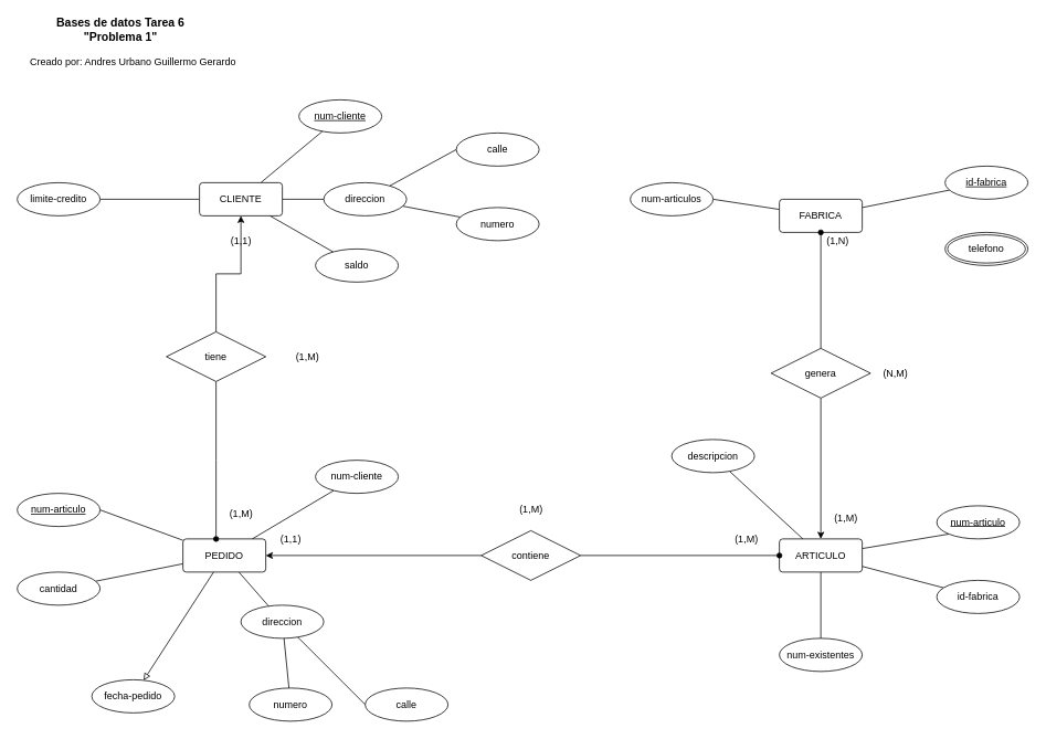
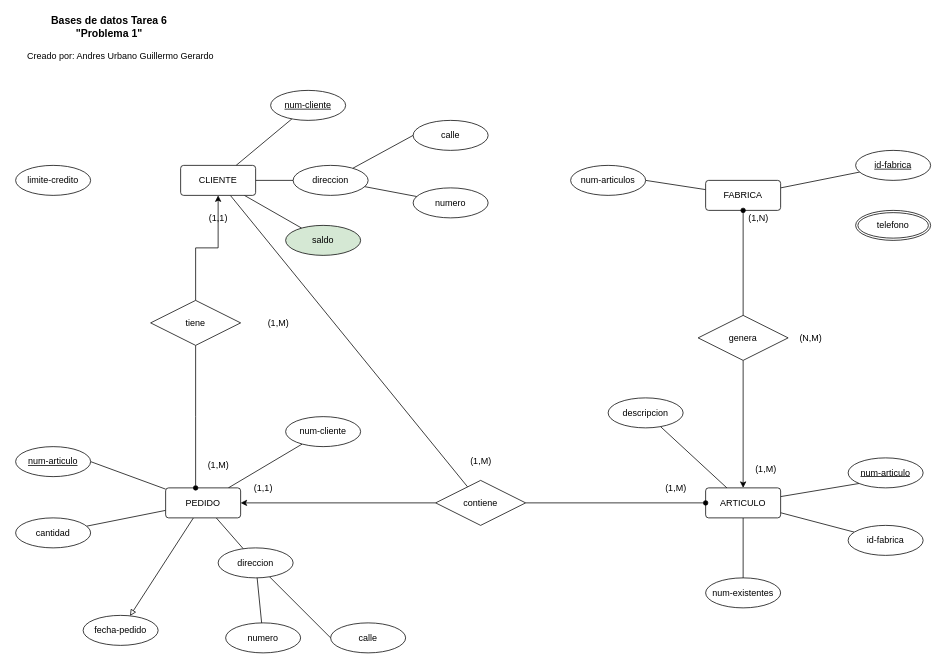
  <mxCell id="0" />
  <mxCell id="1" parent="0" />
  <mxCell id="2" style="rounded=0;orthogonalLoop=1;jettySize=auto;html=1;endArrow=none;endFill=0;" parent="1" source="6" target="18" edge="1"><mxGeometry relative="1" as="geometry" /></mxCell>
  <mxCell id="3" style="edgeStyle=none;rounded=0;orthogonalLoop=1;jettySize=auto;html=1;entryX=0;entryY=0.5;entryDx=0;entryDy=0;endArrow=none;endFill=0;" parent="1" source="6" target="21" edge="1"><mxGeometry relative="1" as="geometry" /></mxCell>
  <mxCell id="4" style="edgeStyle=none;rounded=0;orthogonalLoop=1;jettySize=auto;html=1;endArrow=none;endFill=0;" parent="1" source="6" target="24" edge="1"><mxGeometry relative="1" as="geometry" /></mxCell>
- <mxCell id="5" style="edgeStyle=none;rounded=0;orthogonalLoop=1;jettySize=auto;html=1;endArrow=none;endFill=0;" parent="1" source="6" target="25" edge="1"><mxGeometry relative="1" as="geometry" /></mxCell>
+ <mxCell id="5" style="edgeStyle=none;rounded=0;orthogonalLoop=1;jettySize=auto;html=1;endArrow=none;endFill=0;" parent="1" source="6" target="55" edge="1"><mxGeometry relative="1" as="geometry" /></mxCell>
  <mxCell id="6" value="CLIENTE" style="rounded=1;arcSize=10;whiteSpace=wrap;html=1;align=center;" parent="1" vertex="1"><mxGeometry x="240" y="220" width="100" height="40" as="geometry" /></mxCell>
  <mxCell id="7" style="edgeStyle=none;rounded=0;orthogonalLoop=1;jettySize=auto;html=1;entryX=0;entryY=1;entryDx=0;entryDy=0;endArrow=none;endFill=0;" parent="1" source="11" target="26" edge="1"><mxGeometry relative="1" as="geometry" /></mxCell>
  <mxCell id="8" style="edgeStyle=none;rounded=0;orthogonalLoop=1;jettySize=auto;html=1;endArrow=none;endFill=0;" parent="1" source="11" target="27" edge="1"><mxGeometry relative="1" as="geometry" /></mxCell>
  <mxCell id="9" style="edgeStyle=none;rounded=0;orthogonalLoop=1;jettySize=auto;html=1;endArrow=none;endFill=0;" parent="1" source="11" target="28" edge="1"><mxGeometry relative="1" as="geometry" /></mxCell>
  <mxCell id="10" style="edgeStyle=none;rounded=0;orthogonalLoop=1;jettySize=auto;html=1;endArrow=none;endFill=0;" parent="1" source="11" target="29" edge="1"><mxGeometry relative="1" as="geometry" /></mxCell>
  <mxCell id="11" value="ARTICULO" style="rounded=1;arcSize=10;whiteSpace=wrap;html=1;align=center;" parent="1" vertex="1"><mxGeometry x="940" y="650" width="100" height="40" as="geometry" /></mxCell>
  <mxCell id="12" style="edgeStyle=none;rounded=0;orthogonalLoop=1;jettySize=auto;html=1;endArrow=none;endFill=0;" parent="1" source="17" target="30" edge="1"><mxGeometry relative="1" as="geometry" /></mxCell>
  <mxCell id="13" style="edgeStyle=none;rounded=0;orthogonalLoop=1;jettySize=auto;html=1;endArrow=none;endFill=0;" parent="1" source="17" target="33" edge="1"><mxGeometry relative="1" as="geometry" /></mxCell>
  <mxCell id="14" style="edgeStyle=none;rounded=0;orthogonalLoop=1;jettySize=auto;html=1;endArrow=block;endFill=0;" parent="1" source="17" target="36" edge="1"><mxGeometry relative="1" as="geometry" /></mxCell>
  <mxCell id="15" style="edgeStyle=none;rounded=0;orthogonalLoop=1;jettySize=auto;html=1;entryX=1;entryY=0.5;entryDx=0;entryDy=0;endArrow=none;endFill=0;" parent="1" source="17" target="37" edge="1"><mxGeometry relative="1" as="geometry" /></mxCell>
  <mxCell id="16" style="edgeStyle=none;rounded=0;orthogonalLoop=1;jettySize=auto;html=1;endArrow=none;endFill=0;" parent="1" source="17" target="38" edge="1"><mxGeometry relative="1" as="geometry" /></mxCell>
  <mxCell id="17" value="PEDIDO" style="rounded=1;arcSize=10;whiteSpace=wrap;html=1;align=center;" parent="1" vertex="1"><mxGeometry x="220" y="650" width="100" height="40" as="geometry" /></mxCell>
  <mxCell id="18" value="num-cliente" style="ellipse;whiteSpace=wrap;html=1;align=center;fontStyle=4;" parent="1" vertex="1"><mxGeometry x="360" y="120" width="100" height="40" as="geometry" /></mxCell>
  <mxCell id="19" style="edgeStyle=none;rounded=0;orthogonalLoop=1;jettySize=auto;html=1;entryX=0;entryY=0.5;entryDx=0;entryDy=0;endArrow=none;endFill=0;" parent="1" source="21" target="22" edge="1"><mxGeometry relative="1" as="geometry" /></mxCell>
  <mxCell id="20" style="edgeStyle=none;rounded=0;orthogonalLoop=1;jettySize=auto;html=1;endArrow=none;endFill=0;" parent="1" source="21" target="23" edge="1"><mxGeometry relative="1" as="geometry" /></mxCell>
  <mxCell id="21" value="direccion" style="ellipse;whiteSpace=wrap;html=1;align=center;" parent="1" vertex="1"><mxGeometry x="390" y="220" width="100" height="40" as="geometry" /></mxCell>
  <mxCell id="22" value="calle" style="ellipse;whiteSpace=wrap;html=1;align=center;" parent="1" vertex="1"><mxGeometry x="550" y="160" width="100" height="40" as="geometry" /></mxCell>
  <mxCell id="23" value="numero" style="ellipse;whiteSpace=wrap;html=1;align=center;" parent="1" vertex="1"><mxGeometry x="550" y="250" width="100" height="40" as="geometry" /></mxCell>
- <mxCell id="24" value="saldo" style="ellipse;whiteSpace=wrap;html=1;align=center;" parent="1" vertex="1"><mxGeometry x="380" y="300" width="100" height="40" as="geometry" /></mxCell>
+ <mxCell id="24" value="saldo" style="ellipse;whiteSpace=wrap;html=1;align=center;fillColor=#d5e8d4;" parent="1" vertex="1"><mxGeometry x="380" y="300" width="100" height="40" as="geometry" /></mxCell>
  <mxCell id="25" value="limite-credito" style="ellipse;whiteSpace=wrap;html=1;align=center;" parent="1" vertex="1"><mxGeometry x="20" y="220" width="100" height="40" as="geometry" /></mxCell>
  <mxCell id="26" value="num-articulo" style="ellipse;whiteSpace=wrap;html=1;align=center;fontStyle=4;" parent="1" vertex="1"><mxGeometry x="1130" y="610" width="100" height="40" as="geometry" /></mxCell>
  <mxCell id="27" value="id-fabrica" style="ellipse;whiteSpace=wrap;html=1;align=center;" parent="1" vertex="1"><mxGeometry x="1130" y="700" width="100" height="40" as="geometry" /></mxCell>
  <mxCell id="28" value="num-existentes" style="ellipse;whiteSpace=wrap;html=1;align=center;" parent="1" vertex="1"><mxGeometry x="940" y="770" width="100" height="40" as="geometry" /></mxCell>
  <mxCell id="29" value="descripcion" style="ellipse;whiteSpace=wrap;html=1;align=center;" parent="1" vertex="1"><mxGeometry x="810" y="530" width="100" height="40" as="geometry" /></mxCell>
  <mxCell id="30" value="num-cliente" style="ellipse;whiteSpace=wrap;html=1;align=center;" parent="1" vertex="1"><mxGeometry x="380" y="555" width="100" height="40" as="geometry" /></mxCell>
  <mxCell id="31" style="edgeStyle=none;rounded=0;orthogonalLoop=1;jettySize=auto;html=1;entryX=0;entryY=0.5;entryDx=0;entryDy=0;endArrow=none;endFill=0;" parent="1" source="33" target="34" edge="1"><mxGeometry relative="1" as="geometry" /></mxCell>
  <mxCell id="32" style="edgeStyle=none;rounded=0;orthogonalLoop=1;jettySize=auto;html=1;endArrow=none;endFill=0;" parent="1" source="33" target="35" edge="1"><mxGeometry relative="1" as="geometry" /></mxCell>
  <mxCell id="33" value="direccion" style="ellipse;whiteSpace=wrap;html=1;align=center;" parent="1" vertex="1"><mxGeometry x="290" y="730" width="100" height="40" as="geometry" /></mxCell>
  <mxCell id="34" value="calle" style="ellipse;whiteSpace=wrap;html=1;align=center;" parent="1" vertex="1"><mxGeometry x="440" y="830" width="100" height="40" as="geometry" /></mxCell>
  <mxCell id="35" value="numero" style="ellipse;whiteSpace=wrap;html=1;align=center;" parent="1" vertex="1"><mxGeometry x="300" y="830" width="100" height="40" as="geometry" /></mxCell>
  <mxCell id="36" value="fecha-pedido" style="ellipse;whiteSpace=wrap;html=1;align=center;" parent="1" vertex="1"><mxGeometry x="110" y="820" width="100" height="40" as="geometry" /></mxCell>
  <mxCell id="37" value="num-articulo" style="ellipse;whiteSpace=wrap;html=1;align=center;fontStyle=4;" parent="1" vertex="1"><mxGeometry x="20" y="595" width="100" height="40" as="geometry" /></mxCell>
  <mxCell id="38" value="cantidad" style="ellipse;whiteSpace=wrap;html=1;align=center;" parent="1" vertex="1"><mxGeometry x="20" y="690" width="100" height="40" as="geometry" /></mxCell>
  <mxCell id="39" style="edgeStyle=none;rounded=0;orthogonalLoop=1;jettySize=auto;html=1;endArrow=none;endFill=0;" parent="1" source="41" target="42" edge="1"><mxGeometry relative="1" as="geometry" /></mxCell>
  <mxCell id="40" style="edgeStyle=none;rounded=0;orthogonalLoop=1;jettySize=auto;html=1;entryX=1;entryY=0.5;entryDx=0;entryDy=0;endArrow=none;endFill=0;" parent="1" source="41" target="44" edge="1"><mxGeometry relative="1" as="geometry" /></mxCell>
  <mxCell id="41" value="FABRICA" style="rounded=1;arcSize=10;whiteSpace=wrap;html=1;align=center;" parent="1" vertex="1"><mxGeometry x="940" y="240" width="100" height="40" as="geometry" /></mxCell>
  <mxCell id="42" value="id-fabrica" style="ellipse;whiteSpace=wrap;html=1;align=center;fontStyle=4;" parent="1" vertex="1"><mxGeometry x="1140" y="200" width="100" height="40" as="geometry" /></mxCell>
  <mxCell id="43" value="telefono" style="ellipse;shape=doubleEllipse;margin=3;whiteSpace=wrap;html=1;align=center;" parent="1" vertex="1"><mxGeometry x="1140" y="280" width="100" height="40" as="geometry" /></mxCell>
  <mxCell id="44" value="num-articulos" style="ellipse;whiteSpace=wrap;html=1;align=center;" parent="1" vertex="1"><mxGeometry x="760" y="220" width="100" height="40" as="geometry" /></mxCell>
  <mxCell id="45" value="&lt;font style=&quot;font-size: 14px&quot;&gt;&lt;b&gt;Bases de datos Tarea 6 &quot;Problema 1&quot;&lt;/b&gt;&lt;/font&gt;" style="text;html=1;strokeColor=none;fillColor=none;align=center;verticalAlign=middle;whiteSpace=wrap;rounded=0;" parent="1" vertex="1"><mxGeometry x="30" y="20" width="230" height="30" as="geometry" /></mxCell>
  <mxCell id="46" value="Creado por: Andres Urbano Guillermo Gerardo" style="text;html=1;strokeColor=none;fillColor=none;align=center;verticalAlign=middle;whiteSpace=wrap;rounded=0;" parent="1" vertex="1"><mxGeometry x="30" y="60" width="260" height="30" as="geometry" /></mxCell>
  <mxCell id="47" style="edgeStyle=orthogonalEdgeStyle;rounded=0;orthogonalLoop=1;jettySize=auto;html=1;" edge="1" parent="1" source="49" target="6"><mxGeometry relative="1" as="geometry" /></mxCell>
  <mxCell id="48" style="edgeStyle=orthogonalEdgeStyle;rounded=0;orthogonalLoop=1;jettySize=auto;html=1;endArrow=oval;endFill=1;" edge="1" parent="1" source="49"><mxGeometry relative="1" as="geometry"><mxPoint x="260" y="650" as="targetPoint" /></mxGeometry></mxCell>
  <mxCell id="49" value="tiene" style="shape=rhombus;perimeter=rhombusPerimeter;whiteSpace=wrap;html=1;align=center;" vertex="1" parent="1"><mxGeometry x="200" y="400" width="120" height="60" as="geometry" /></mxCell>
  <mxCell id="50" value="(1,M)" style="text;html=1;align=center;verticalAlign=middle;resizable=0;points=[];autosize=1;strokeColor=none;" vertex="1" parent="1"><mxGeometry x="270" y="610" width="40" height="20" as="geometry" /></mxCell>
  <mxCell id="51" value="(1,1)" style="text;html=1;align=center;verticalAlign=middle;resizable=0;points=[];autosize=1;strokeColor=none;" vertex="1" parent="1"><mxGeometry x="270" y="280" width="40" height="20" as="geometry" /></mxCell>
  <mxCell id="52" value="(1,M)" style="text;html=1;align=center;verticalAlign=middle;resizable=0;points=[];autosize=1;strokeColor=none;" vertex="1" parent="1"><mxGeometry x="350" y="420" width="40" height="20" as="geometry" /></mxCell>
  <mxCell id="53" style="edgeStyle=orthogonalEdgeStyle;rounded=0;orthogonalLoop=1;jettySize=auto;html=1;entryX=1;entryY=0.5;entryDx=0;entryDy=0;endArrow=classic;endFill=1;" edge="1" parent="1" source="55" target="17"><mxGeometry relative="1" as="geometry" /></mxCell>
  <mxCell id="54" style="edgeStyle=orthogonalEdgeStyle;rounded=0;orthogonalLoop=1;jettySize=auto;html=1;entryX=0;entryY=0.5;entryDx=0;entryDy=0;endArrow=oval;endFill=1;" edge="1" parent="1" source="55" target="11"><mxGeometry relative="1" as="geometry" /></mxCell>
  <mxCell id="55" value="contiene" style="shape=rhombus;perimeter=rhombusPerimeter;whiteSpace=wrap;html=1;align=center;" vertex="1" parent="1"><mxGeometry x="580" y="640" width="120" height="60" as="geometry" /></mxCell>
  <mxCell id="56" value="(1,M)" style="text;html=1;align=center;verticalAlign=middle;resizable=0;points=[];autosize=1;strokeColor=none;" vertex="1" parent="1"><mxGeometry x="880" y="640" width="40" height="20" as="geometry" /></mxCell>
  <mxCell id="57" value="(1,1)" style="text;html=1;align=center;verticalAlign=middle;resizable=0;points=[];autosize=1;strokeColor=none;" vertex="1" parent="1"><mxGeometry x="330" y="640" width="40" height="20" as="geometry" /></mxCell>
  <mxCell id="58" value="(1,M)" style="text;html=1;align=center;verticalAlign=middle;resizable=0;points=[];autosize=1;strokeColor=none;" vertex="1" parent="1"><mxGeometry x="620" y="605" width="40" height="20" as="geometry" /></mxCell>
  <mxCell id="59" style="edgeStyle=orthogonalEdgeStyle;rounded=0;orthogonalLoop=1;jettySize=auto;html=1;endArrow=oval;endFill=1;" edge="1" parent="1" source="61" target="41"><mxGeometry relative="1" as="geometry" /></mxCell>
  <mxCell id="60" style="edgeStyle=orthogonalEdgeStyle;rounded=0;orthogonalLoop=1;jettySize=auto;html=1;entryX=0.5;entryY=0;entryDx=0;entryDy=0;endArrow=classic;endFill=1;" edge="1" parent="1" source="61" target="11"><mxGeometry relative="1" as="geometry" /></mxCell>
  <mxCell id="61" value="genera" style="shape=rhombus;perimeter=rhombusPerimeter;whiteSpace=wrap;html=1;align=center;" vertex="1" parent="1"><mxGeometry x="930" y="420" width="120" height="60" as="geometry" /></mxCell>
  <mxCell id="62" value="(1,M)" style="text;html=1;align=center;verticalAlign=middle;resizable=0;points=[];autosize=1;strokeColor=none;" vertex="1" parent="1"><mxGeometry x="1000" y="615" width="40" height="20" as="geometry" /></mxCell>
  <mxCell id="63" value="(N,M)" style="text;html=1;align=center;verticalAlign=middle;resizable=0;points=[];autosize=1;strokeColor=none;" vertex="1" parent="1"><mxGeometry x="1055" y="440" width="50" height="20" as="geometry" /></mxCell>
  <mxCell id="64" value="(1,N)" style="text;html=1;align=center;verticalAlign=middle;resizable=0;points=[];autosize=1;strokeColor=none;" vertex="1" parent="1"><mxGeometry x="990" y="280" width="40" height="20" as="geometry" /></mxCell>
